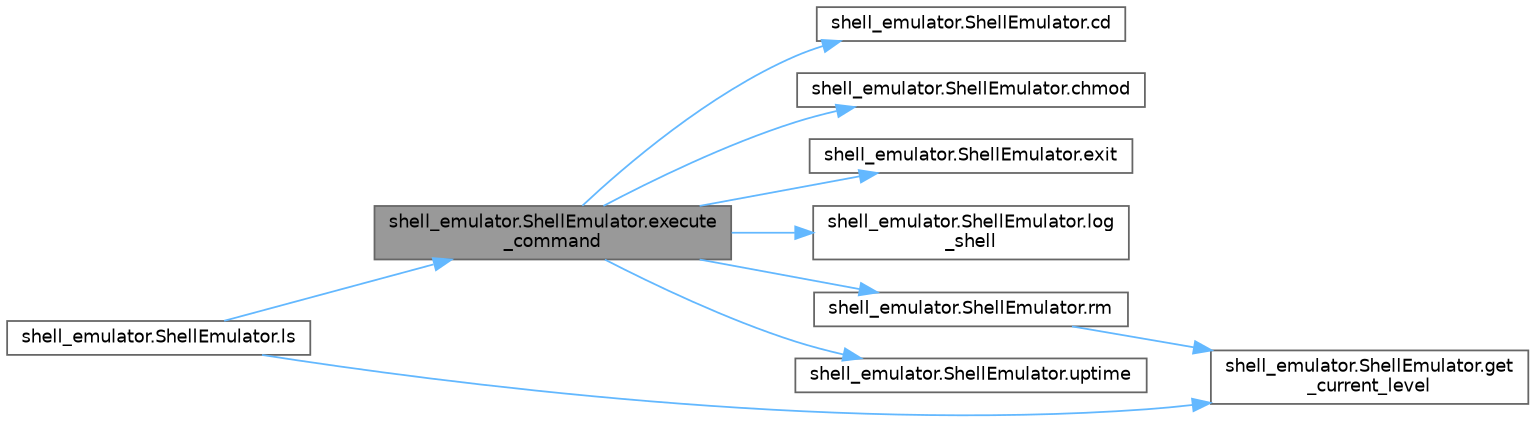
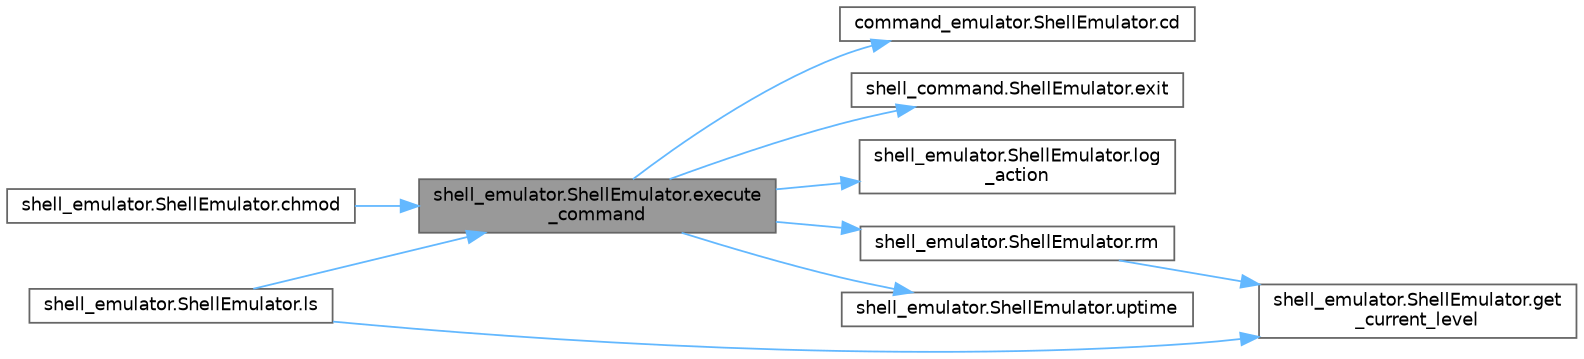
  digraph {
    rankdir=LR
    node [color=grey40 fillcolor=white fontname=Helvetica fontsize=10 shape=box style=filled]
    edge [color=steelblue1 fontname=Helvetica fontsize=10 labelfontname=Helvetica labelfontsize=10 style=solid]
    n1 [color=gray40 fillcolor=grey60 fontcolor=black height=0.2 label="shell_emulator.ShellEmulator.execute\l_command" width=0.4]
-   n2 [height=0.2 label="shell_emulator.ShellEmulator.cd" width=0.4]
+   n2 [height=0.2 label="command_emulator.ShellEmulator.cd" width=0.4]
    n3 [height=0.2 label="shell_emulator.ShellEmulator.chmod" width=0.4]
-   n4 [height=0.2 label="shell_emulator.ShellEmulator.exit" width=0.4]
-   n5 [height=0.2 label="shell_emulator.ShellEmulator.log\l_shell" width=0.4]
+   n4 [height=0.2 label="shell_command.ShellEmulator.exit" width=0.4]
+   n5 [height=0.2 label="shell_emulator.ShellEmulator.log\l_action" width=0.4]
    n6 [height=0.2 label="shell_emulator.ShellEmulator.rm" width=0.4]
    n7 [height=0.2 label="shell_emulator.ShellEmulator.uptime" width=0.4]
    n8 [height=0.2 label="shell_emulator.ShellEmulator.ls" width=0.4]
    n9 [height=0.2 label="shell_emulator.ShellEmulator.get\l_current_level" width=0.4]
    n1 -> n2
-   n1 -> n3
+   n3 -> n1
    n1 -> n4
    n1 -> n5
    n1 -> n6
    n1 -> n7
    n6 -> n9
    n8 -> n1
    n8 -> n9
  }
